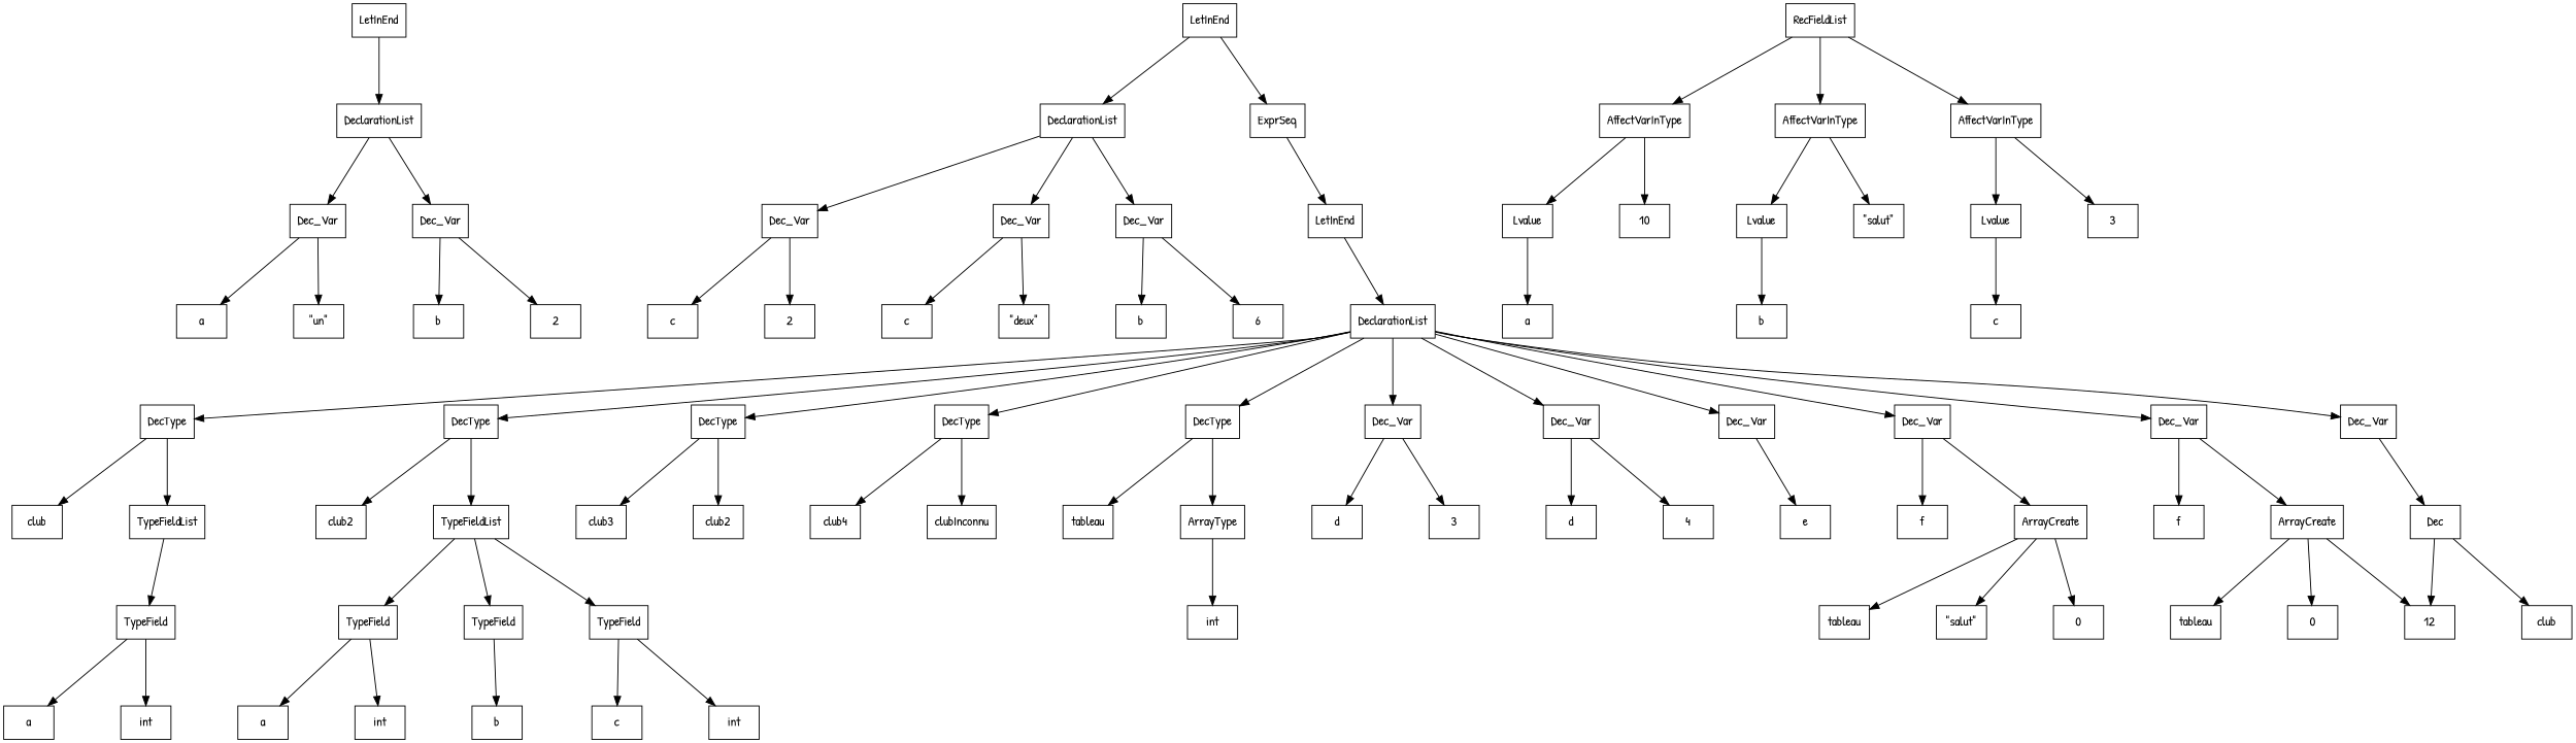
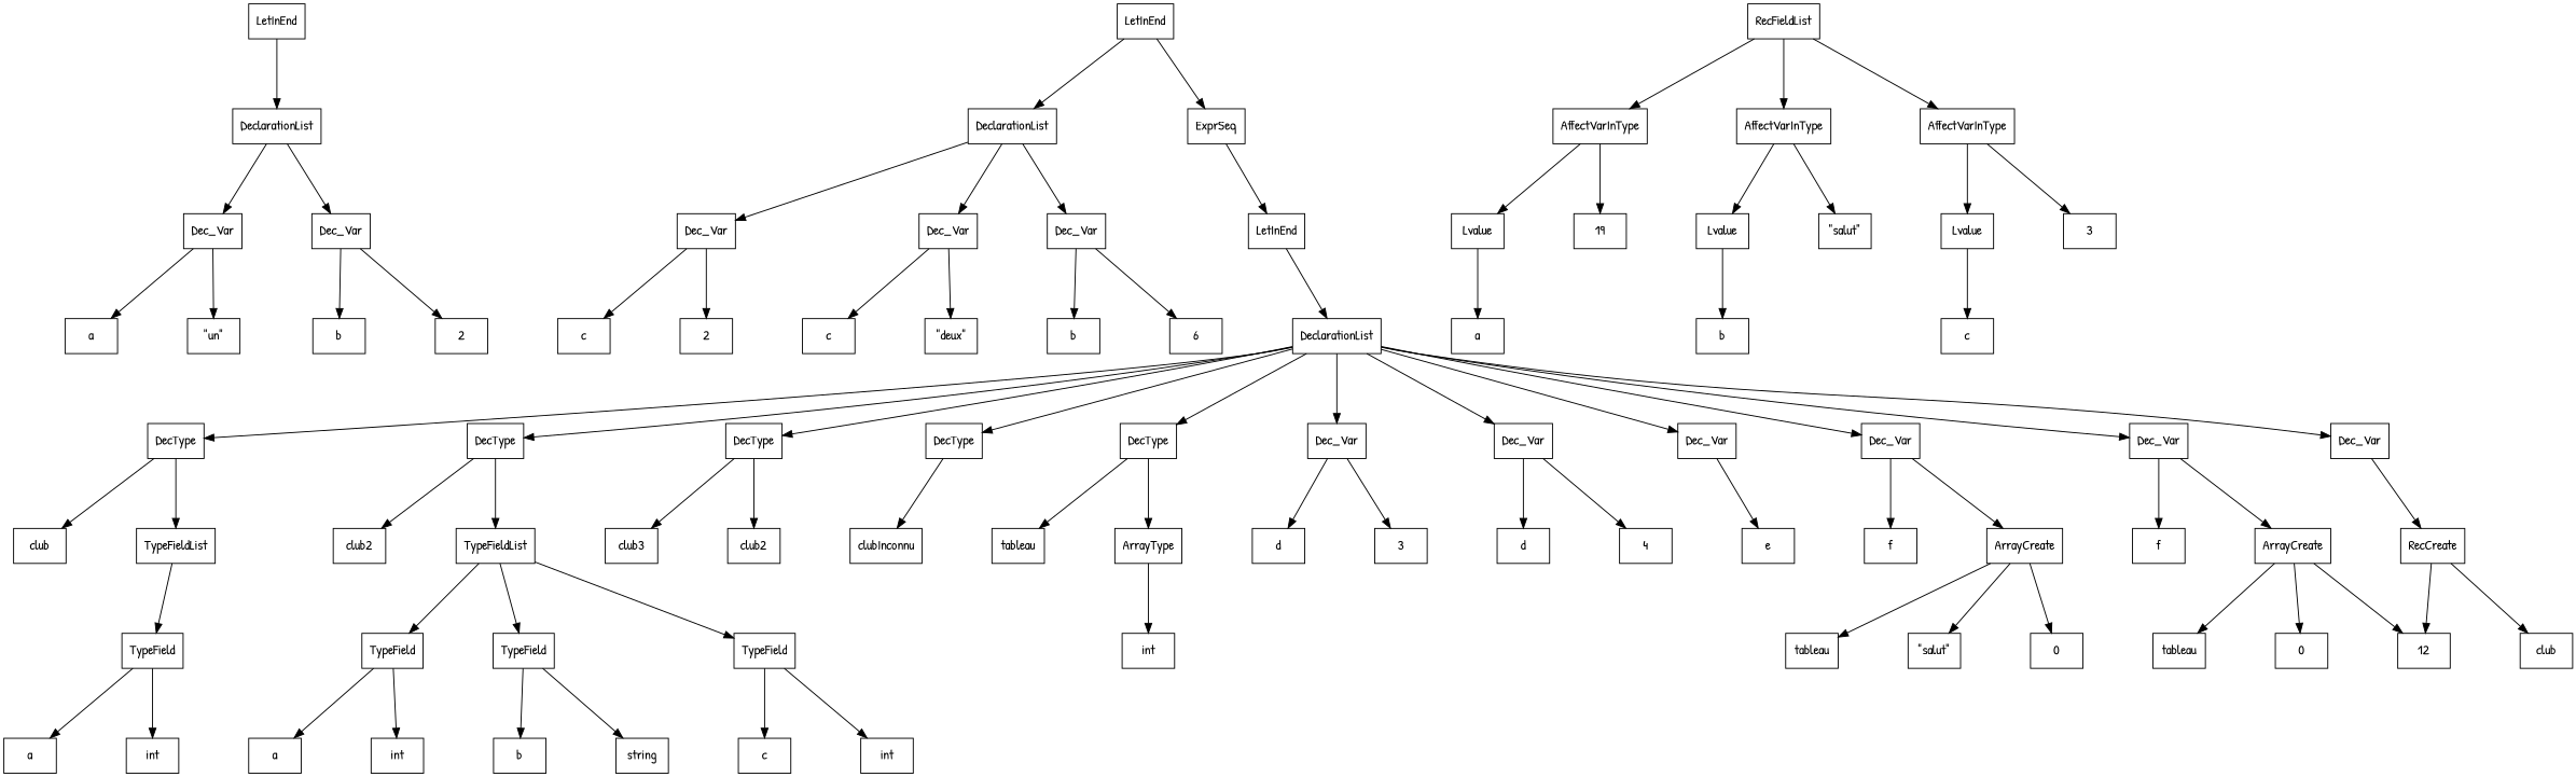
  digraph {
    fontname="Patrick Hand"
    nodesep=1
    ranksep=1
    node [fontname="Patrick Hand" shape=box]
    edge [fontname="Patrick Hand"]
    n1 [label=LetInEnd]
    n2 [label=DeclarationList]
    n3 [label=LetInEnd]
    n4 [label=DeclarationList]
    n5 [label=ExprSeq]
    n6 [label=Dec_Var]
    n7 [label=Dec_Var]
    n8 [label=a]
    n9 [label="\"un\""]
    n10 [label=b]
    n11 [label=2]
    n12 [label=Dec_Var]
    n13 [label=Dec_Var]
    n14 [label=Dec_Var]
    n15 [label=LetInEnd]
    n16 [label=c]
    n17 [label=2]
    n18 [label=c]
    n19 [label="\"deux\""]
    n20 [label=b]
    n21 [label=6]
    n22 [label=DeclarationList]
    n23 [label=DecType]
    n24 [label=DecType]
    n25 [label=DecType]
    n26 [label=DecType]
    n27 [label=DecType]
    n28 [label=Dec_Var]
    n29 [label=Dec_Var]
    n30 [label=Dec_Var]
    n31 [label=Dec_Var]
    n32 [label=Dec_Var]
    n33 [label=Dec_Var]
    n34 [label=club]
    n35 [label=TypeFieldList]
    n36 [label=club2]
    n37 [label=TypeFieldList]
    n38 [label=club3]
    n39 [label=club2]
-   n40 [label=club4]
    n41 [label=clubInconnu]
    n42 [label=tableau]
    n43 [label=ArrayType]
    n44 [label=d]
    n45 [label=3]
    n46 [label=d]
    n47 [label=4]
    n48 [label=e]
    n49 [label=f]
    n50 [label=ArrayCreate]
    n51 [label=f]
    n52 [label=ArrayCreate]
-   n53 [label=Dec]
+   n53 [label=RecCreate]
    n54 [label=TypeField]
    n55 [label=a]
    n56 [label=int]
    n57 [label=TypeField]
    n58 [label=TypeField]
    n59 [label=TypeField]
    n60 [label=a]
    n61 [label=int]
    n62 [label=b]
+   n63 [label=string]
    n64 [label=c]
    n65 [label=int]
    n66 [label=int]
    n67 [label=tableau]
    n68 [label="\"salut\""]
    n69 [label=0]
    n70 [label=tableau]
    n71 [label=12]
    n72 [label=0]
    n73 [label=club]
    n74 [label=RecFieldList]
    n75 [label=AffectVarInType]
    n76 [label=AffectVarInType]
    n77 [label=AffectVarInType]
    n78 [label=Lvalue]
-   n79 [label=10]
+   n79 [label=19]
    n80 [label=Lvalue]
    n81 [label="\"salut\""]
    n82 [label=Lvalue]
    n83 [label=3]
    n84 [label=a]
    n85 [label=b]
    n86 [label=c]
    n1 -> n2
    n2 -> n6
    n2 -> n7
    n3 -> n4
    n3 -> n5
    n4 -> n12
    n4 -> n13
    n4 -> n14
    n5 -> n15
    n6 -> n8
    n6 -> n9
    n7 -> n10
    n7 -> n11
    n12 -> n16
    n12 -> n17
    n13 -> n18
    n13 -> n19
    n14 -> n20
    n14 -> n21
    n15 -> n22
    n22 -> n23
    n22 -> n24
    n22 -> n25
    n22 -> n26
    n22 -> n27
    n22 -> n28
    n22 -> n29
    n22 -> n30
    n22 -> n31
    n22 -> n32
    n22 -> n33
    n23 -> n34
    n23 -> n35
    n24 -> n36
    n24 -> n37
    n25 -> n38
    n25 -> n39
-   n26 -> n40
    n26 -> n41
    n27 -> n42
    n27 -> n43
    n28 -> n44
    n28 -> n45
    n29 -> n46
    n29 -> n47
    n30 -> n48
    n31 -> n49
    n31 -> n50
    n32 -> n51
    n32 -> n52
    n33 -> n53
    n35 -> n54
    n37 -> n57
    n37 -> n58
    n37 -> n59
    n43 -> n66
    n50 -> n67
    n50 -> n68
    n50 -> n69
    n52 -> n70
    n52 -> n71
    n52 -> n72
    n53 -> n71
    n53 -> n73
    n54 -> n55
    n54 -> n56
    n57 -> n60
    n57 -> n61
    n58 -> n62
+   n58 -> n63
    n59 -> n64
    n59 -> n65
    n74 -> n75
    n74 -> n76
    n74 -> n77
    n75 -> n78
    n75 -> n79
    n76 -> n80
    n76 -> n81
    n77 -> n82
    n77 -> n83
    n78 -> n84
    n80 -> n85
    n82 -> n86
  }
